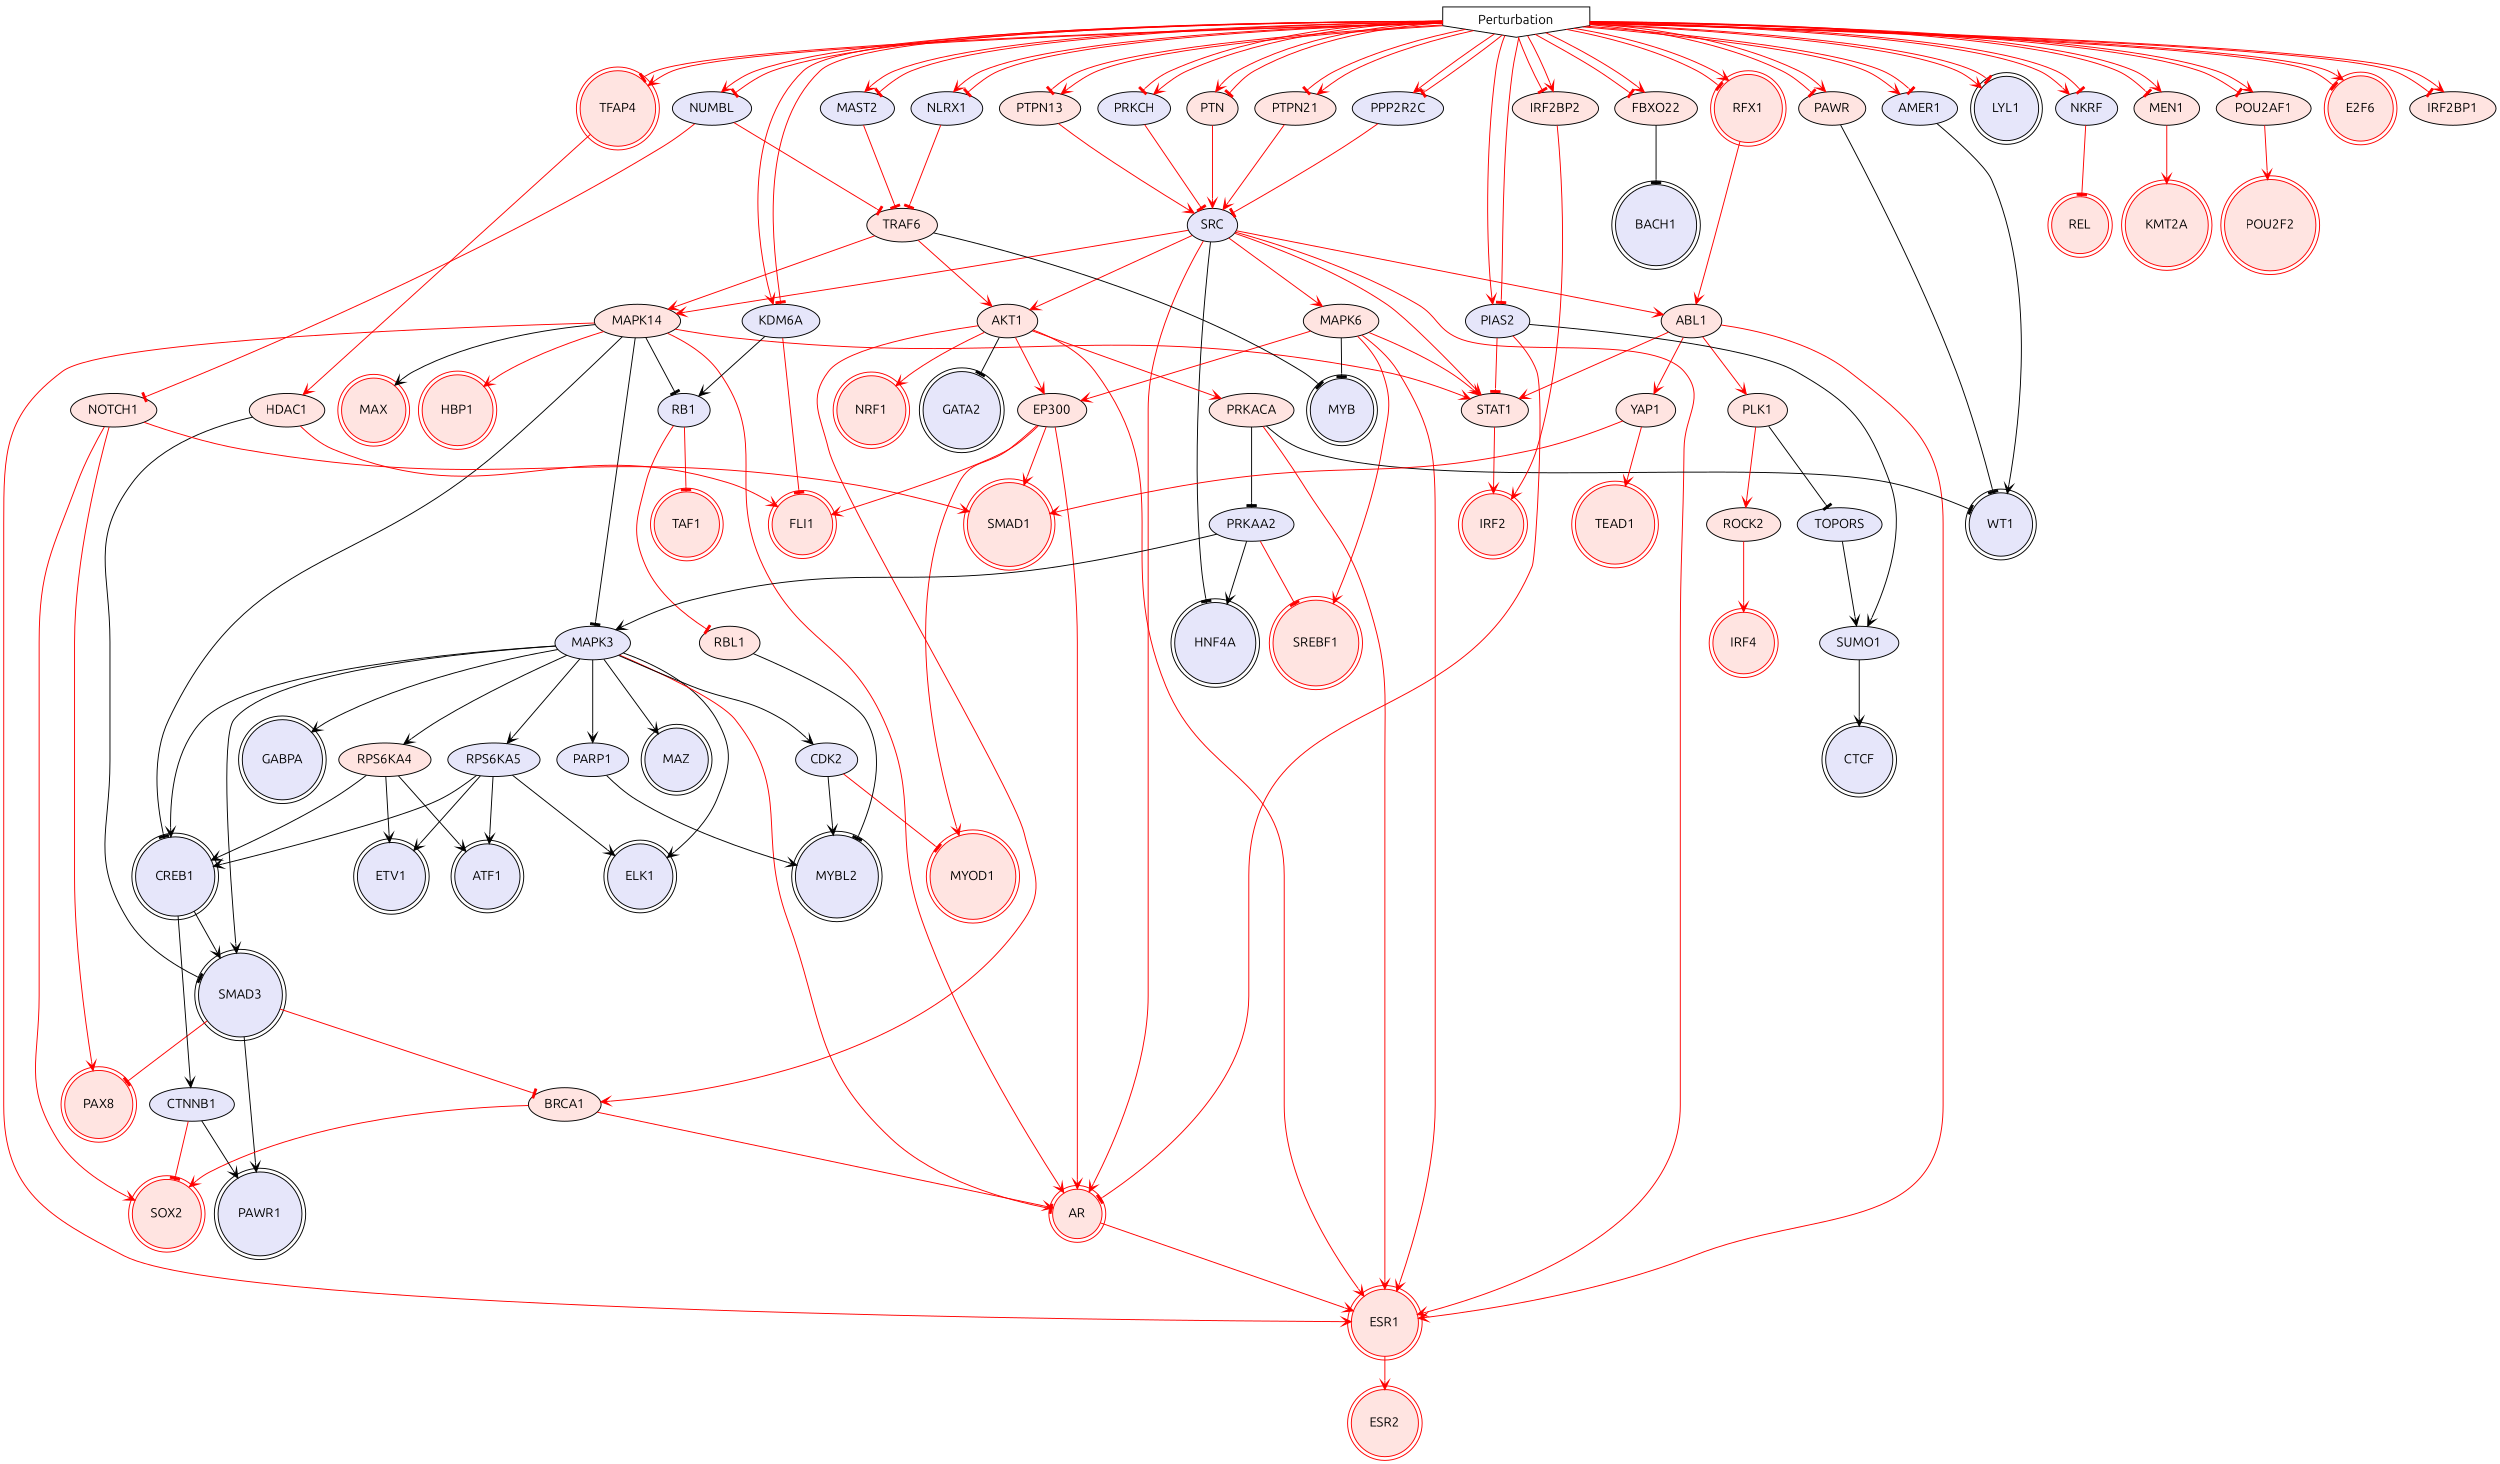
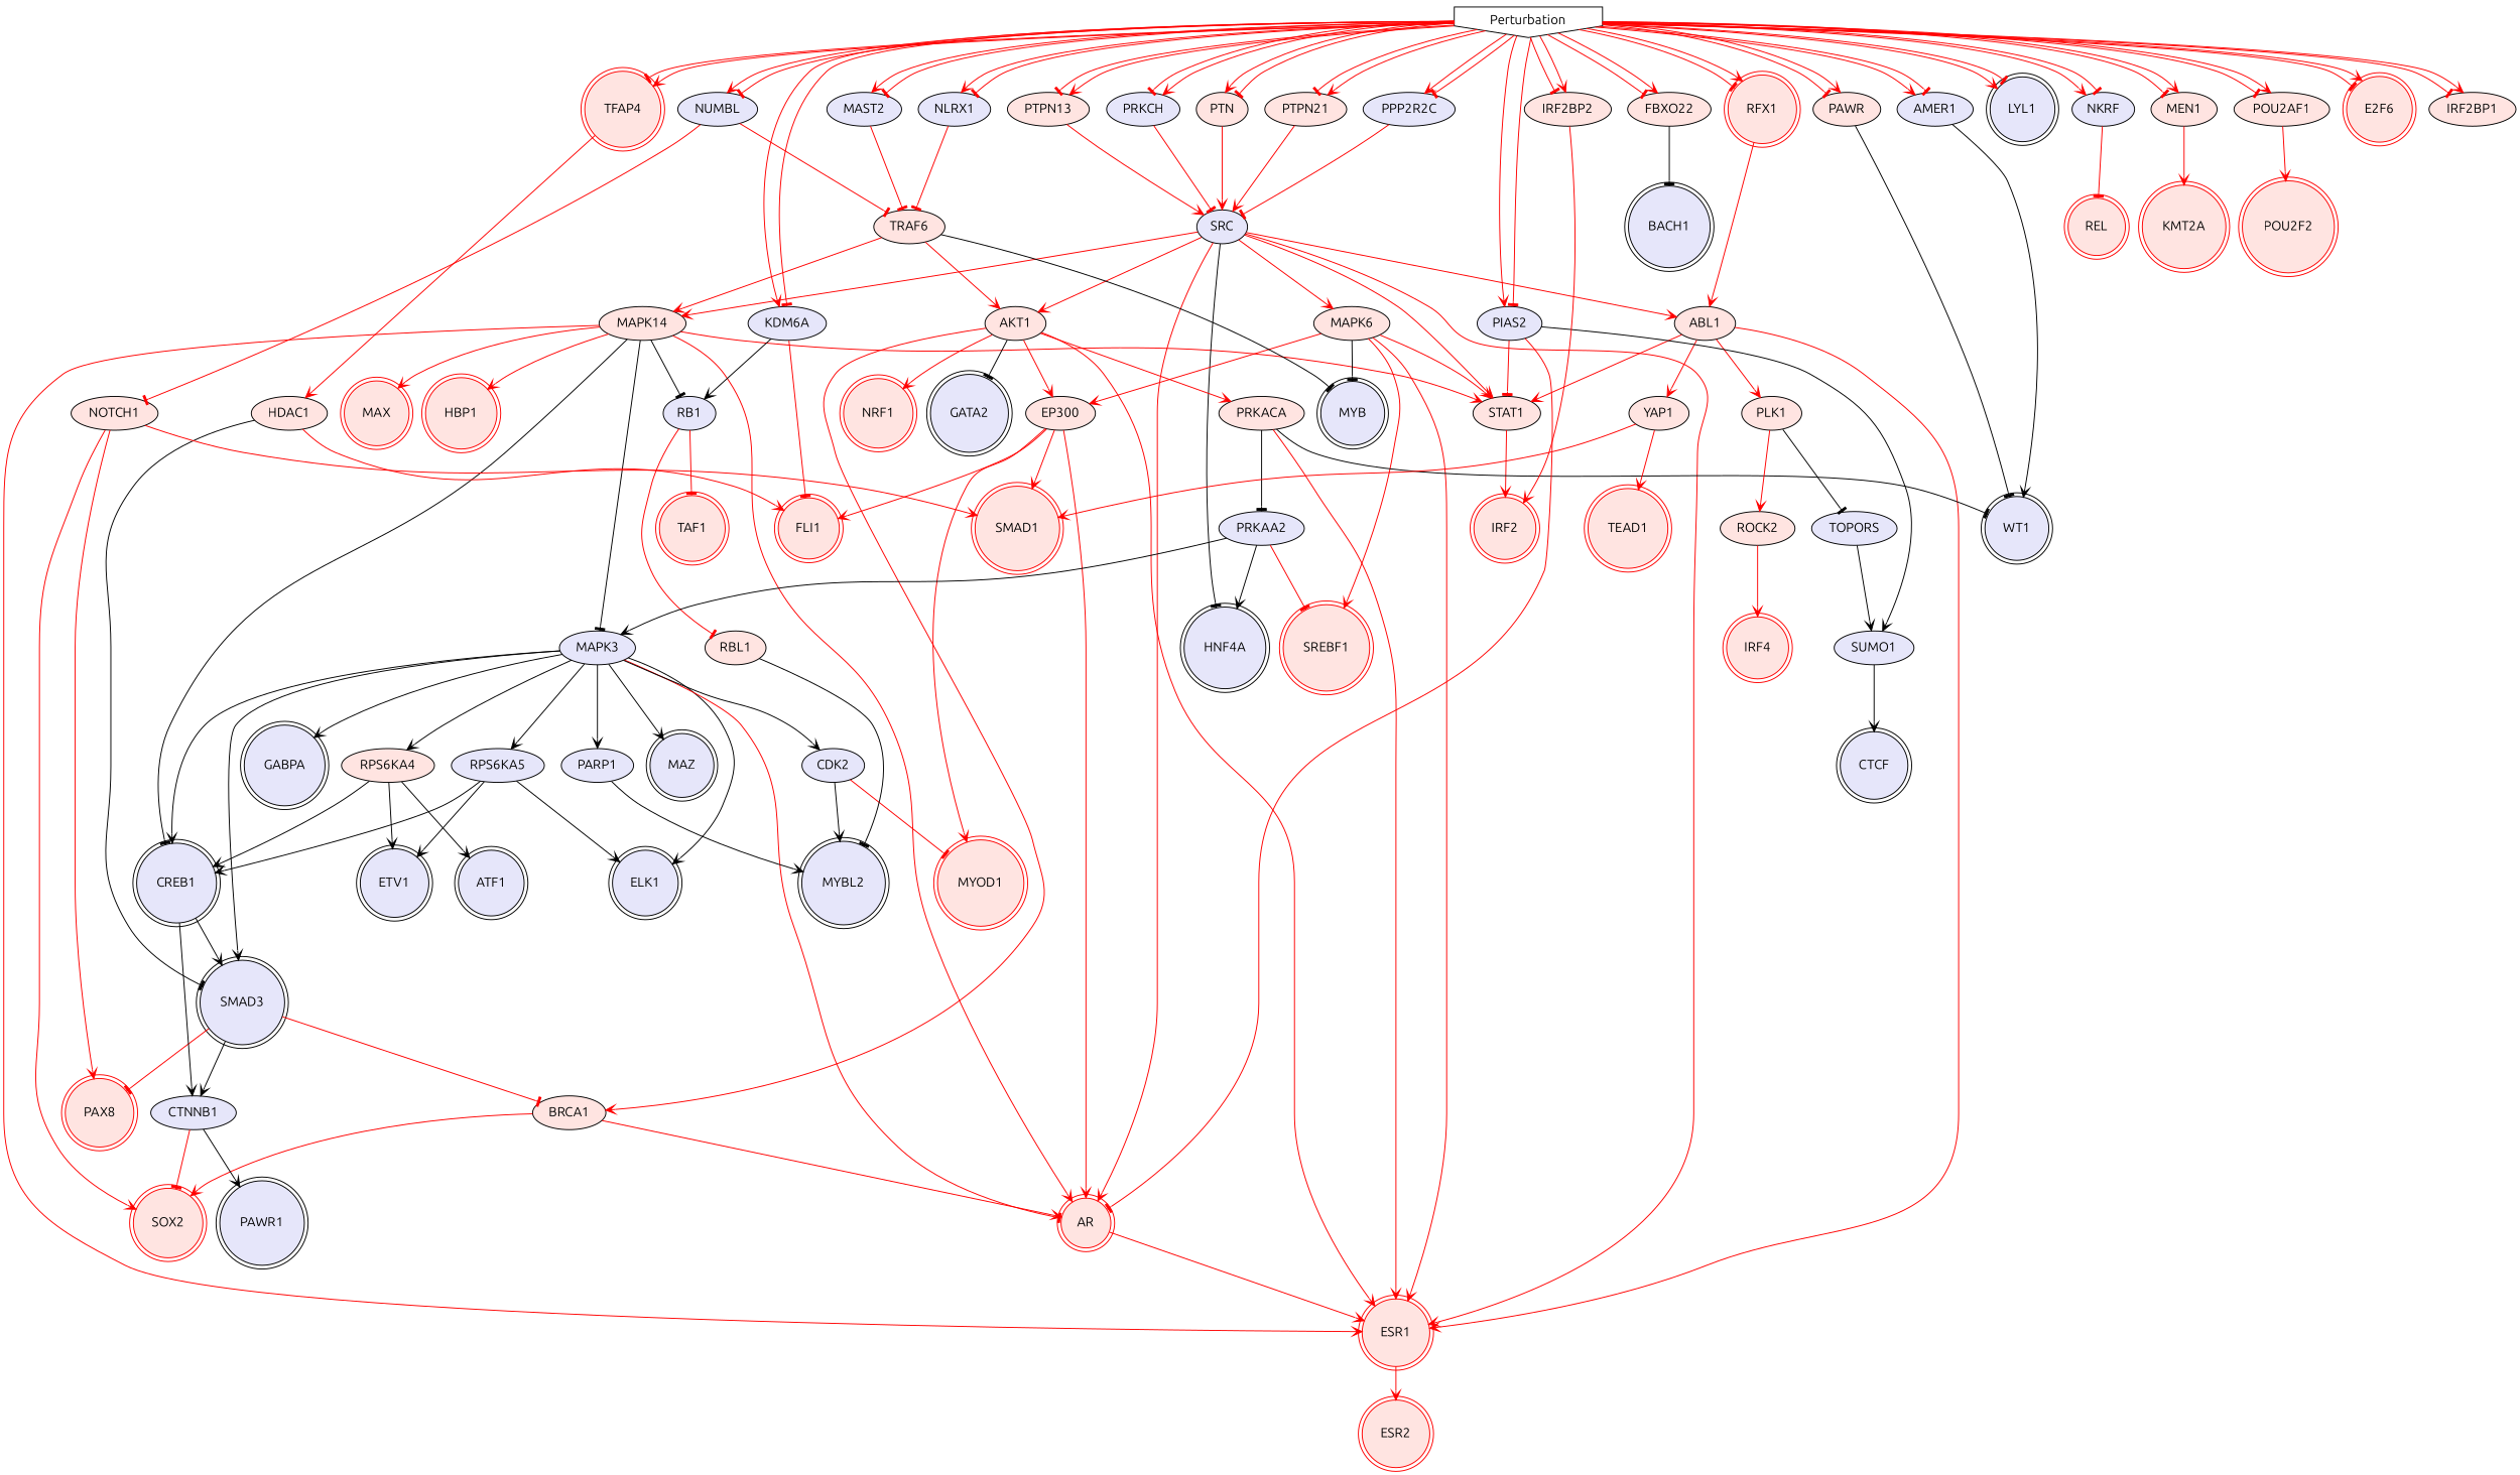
  digraph {
    fontname=Ubuntu
    node [fillcolor=mistyrose fontname=Ubuntu style=filled]
    edge [arrowhead=vee color=red fontname=Ubuntu penwidth=1]
    MAPK3 [fillcolor=lavender]
    GABPA [color=black fillcolor=lavender shape=doublecircle]
    RPS6KA5 [fillcolor=lavender]
    ELK1 [color=black fillcolor=lavender shape=doublecircle]
    SMAD3 [color=black fillcolor=lavender shape=doublecircle]
    CREB1 [color=black fillcolor=lavender shape=doublecircle]
    MAZ [color=black fillcolor=lavender shape=doublecircle]
    AR [color=red shape=doublecircle]
    RPS6KA4
    CDK2 [fillcolor=lavender]
    PARP1 [fillcolor=lavender]
    ATF1 [color=black fillcolor=lavender shape=doublecircle]
    ETV1 [color=black fillcolor=lavender shape=doublecircle]
    n14 [color=black fillcolor=lavender label=PAWR1 shape=doublecircle]
    PAX8 [color=red shape=doublecircle]
    BRCA1
    CTNNB1 [fillcolor=lavender]
    ESR1 [color=red shape=doublecircle]
    MYBL2 [color=black fillcolor=lavender shape=doublecircle]
    MYOD1 [color=red shape=doublecircle]
    SUMO1 [fillcolor=lavender]
    CTCF [color=black fillcolor=lavender shape=doublecircle]
    MAPK14
    RB1 [fillcolor=lavender]
    MAX [color=red shape=doublecircle]
    HBP1 [color=red shape=doublecircle]
    STAT1
    RBL1
    TAF1 [color=red shape=doublecircle]
    ESR2 [color=red shape=doublecircle]
    IRF2 [color=red shape=doublecircle]
    SOX2 [color=red shape=doublecircle]
    SRC [fillcolor=lavender]
    HNF4A [color=black fillcolor=lavender shape=doublecircle]
    n35 [label=MAPK6]
    AKT1
    ABL1
    MYB [color=black fillcolor=lavender shape=doublecircle]
    EP300
    SREBF1 [color=red shape=doublecircle]
    GATA2 [color=black fillcolor=lavender shape=doublecircle]
    NRF1 [color=red shape=doublecircle]
    PRKACA
    YAP1
    PLK1
    FLI1 [color=red shape=doublecircle]
    SMAD1 [color=red shape=doublecircle]
    BACH1 [color=black fillcolor=lavender shape=doublecircle]
    FBXO22
    WT1 [color=black fillcolor=lavender shape=doublecircle]
    PRKAA2 [fillcolor=lavender]
    PAWR
    PIAS2 [fillcolor=lavender]
    Perturbation [color=black fillcolor=white shape=invhouse]
    LYL1 [color=black fillcolor=lavender shape=doublecircle]
    NKRF [fillcolor=lavender]
    PPP2R2C [fillcolor=lavender]
    MEN1
    RFX1 [color=red shape=doublecircle]
    IRF2BP2
    POU2AF1
    E2F6 [color=red shape=doublecircle]
    TFAP4 [color=red shape=doublecircle]
    NUMBL [fillcolor=lavender]
    KDM6A [fillcolor=lavender]
    AMER1 [fillcolor=lavender]
    IRF2BP1
    PTPN13
    PRKCH [fillcolor=lavender]
    NLRX1 [fillcolor=lavender]
    MAST2 [fillcolor=lavender]
    PTN
    PTPN21
    REL [color=red shape=doublecircle]
    KMT2A [color=red shape=doublecircle]
    POU2F2 [color=red shape=doublecircle]
    HDAC1
    TRAF6
    NOTCH1
    TEAD1 [color=red shape=doublecircle]
    ROCK2
    TOPORS [fillcolor=lavender]
    IRF4 [color=red shape=doublecircle]
    MAPK3 -> GABPA [color=black]
    MAPK3 -> RPS6KA5 [color=black]
    MAPK3 -> ELK1 [color=black]
    MAPK3 -> SMAD3 [color=black]
    MAPK3 -> CREB1 [color=black]
    MAPK3 -> MAZ [color=black]
    MAPK3 -> AR [arrowhead=tee]
    MAPK3 -> RPS6KA4 [color=black]
    MAPK3 -> CDK2 [color=black]
    MAPK3 -> PARP1 [color=black]
    RPS6KA5 -> ELK1 [color=black]
    RPS6KA5 -> CREB1 [color=black]
-   RPS6KA5 -> ATF1 [color=black]
    RPS6KA5 -> ETV1 [color=black]
-   SMAD3 -> n14 [color=black]
+   SMAD3 -> CTNNB1 [color=black]
    SMAD3 -> PAX8 [arrowhead=tee]
    SMAD3 -> BRCA1 [arrowhead=tee]
    CREB1 -> SMAD3 [color=black]
    CREB1 -> CTNNB1 [color=black]
    AR -> ESR1
    RPS6KA4 -> CREB1 [color=black]
    RPS6KA4 -> ATF1 [color=black]
    RPS6KA4 -> ETV1 [color=black]
    CDK2 -> MYBL2 [color=black]
    CDK2 -> MYOD1 [arrowhead=tee]
    PARP1 -> MYBL2 [color=black]
    BRCA1 -> AR
    BRCA1 -> SOX2
    CTNNB1 -> n14 [color=black]
    CTNNB1 -> SOX2 [arrowhead=tee]
    ESR1 -> ESR2
    SUMO1 -> CTCF [color=black]
    MAPK14 -> MAPK3 [arrowhead=tee color=black]
    MAPK14 -> CREB1 [arrowhead=tee color=black]
    MAPK14 -> AR
    MAPK14 -> ESR1
    MAPK14 -> RB1 [arrowhead=tee color=black]
-   MAPK14 -> MAX [color=black]
+   MAPK14 -> MAX
    MAPK14 -> HBP1
    MAPK14 -> STAT1
    RB1 -> RBL1 [arrowhead=tee]
    RB1 -> TAF1 [arrowhead=tee]
    STAT1 -> IRF2
    RBL1 -> MYBL2 [arrowhead=tee color=black]
    SRC -> AR
    SRC -> ESR1
    SRC -> MAPK14
    SRC -> STAT1
    SRC -> HNF4A [arrowhead=tee color=black]
    SRC -> n35
    SRC -> AKT1
    SRC -> ABL1
    n35 -> ESR1
    n35 -> STAT1
    n35 -> MYB [arrowhead=tee color=black]
    n35 -> EP300
    n35 -> SREBF1
    AKT1 -> BRCA1
    AKT1 -> ESR1
    AKT1 -> EP300
    AKT1 -> GATA2 [arrowhead=tee color=black]
    AKT1 -> NRF1
    AKT1 -> PRKACA
    ABL1 -> ESR1
    ABL1 -> STAT1
    ABL1 -> YAP1
    ABL1 -> PLK1
    EP300 -> AR
    EP300 -> MYOD1
    EP300 -> FLI1
    EP300 -> SMAD1
    PRKACA -> ESR1
    PRKACA -> WT1 [arrowhead=tee color=black]
    PRKACA -> PRKAA2 [arrowhead=tee color=black]
    YAP1 -> SMAD1
    YAP1 -> TEAD1
    PLK1 -> ROCK2
    PLK1 -> TOPORS [arrowhead=tee color=black]
    FBXO22 -> BACH1 [arrowhead=tee color=black]
    PRKAA2 -> MAPK3 [color=black]
    PRKAA2 -> HNF4A [color=black]
    PRKAA2 -> SREBF1 [arrowhead=tee]
    PAWR -> WT1 [arrowhead=tee color=black]
    PIAS2 -> AR [arrowhead=tee]
    PIAS2 -> SUMO1 [color=black]
    PIAS2 -> STAT1 [arrowhead=tee]
    Perturbation -> FBXO22 [arrowhead=tee]
    Perturbation -> FBXO22
    Perturbation -> PAWR [arrowhead=tee]
    Perturbation -> PAWR
    Perturbation -> PIAS2
    Perturbation -> PIAS2 [arrowhead=tee]
    Perturbation -> LYL1
    Perturbation -> LYL1 [arrowhead=tee]
    Perturbation -> NKRF
    Perturbation -> NKRF [arrowhead=tee]
    Perturbation -> PPP2R2C
    Perturbation -> PPP2R2C [arrowhead=tee]
    Perturbation -> MEN1 [arrowhead=tee]
    Perturbation -> MEN1
    Perturbation -> RFX1 [arrowhead=tee]
    Perturbation -> RFX1
    Perturbation -> IRF2BP2 [arrowhead=tee]
    Perturbation -> IRF2BP2
    Perturbation -> POU2AF1 [arrowhead=tee]
    Perturbation -> POU2AF1
    Perturbation -> E2F6 [arrowhead=tee]
    Perturbation -> E2F6
    Perturbation -> TFAP4 [arrowhead=tee]
    Perturbation -> TFAP4
    Perturbation -> NUMBL
    Perturbation -> NUMBL [arrowhead=tee]
    Perturbation -> KDM6A
    Perturbation -> KDM6A [arrowhead=tee]
    Perturbation -> AMER1
    Perturbation -> AMER1 [arrowhead=tee]
    Perturbation -> IRF2BP1 [arrowhead=tee]
    Perturbation -> IRF2BP1
    Perturbation -> PTPN13 [arrowhead=tee]
    Perturbation -> PTPN13
    Perturbation -> PRKCH [arrowhead=tee]
    Perturbation -> PRKCH
    Perturbation -> NLRX1
    Perturbation -> NLRX1 [arrowhead=tee]
    Perturbation -> MAST2
    Perturbation -> MAST2 [arrowhead=tee]
    Perturbation -> PTN
    Perturbation -> PTN [arrowhead=tee]
    Perturbation -> PTPN21 [arrowhead=tee]
    Perturbation -> PTPN21
    NKRF -> REL [arrowhead=tee]
    PPP2R2C -> SRC [arrowhead=tee]
    MEN1 -> KMT2A
    RFX1 -> ABL1
    IRF2BP2 -> IRF2
    POU2AF1 -> POU2F2
    TFAP4 -> HDAC1
    NUMBL -> TRAF6 [arrowhead=tee]
    NUMBL -> NOTCH1 [arrowhead=tee]
    KDM6A -> RB1 [color=black]
    KDM6A -> FLI1 [arrowhead=tee]
    AMER1 -> WT1 [color=black]
    PTPN13 -> SRC
    PRKCH -> SRC [arrowhead=tee]
    NLRX1 -> TRAF6 [arrowhead=tee]
    MAST2 -> TRAF6 [arrowhead=tee]
    PTN -> SRC
    PTPN21 -> SRC
    HDAC1 -> SMAD3 [arrowhead=tee color=black]
    HDAC1 -> FLI1
    TRAF6 -> MAPK14
    TRAF6 -> AKT1
    TRAF6 -> MYB [arrowhead=tee color=black]
    NOTCH1 -> PAX8
    NOTCH1 -> SOX2
    NOTCH1 -> SMAD1
    ROCK2 -> IRF4
    TOPORS -> SUMO1 [color=black]
  }
